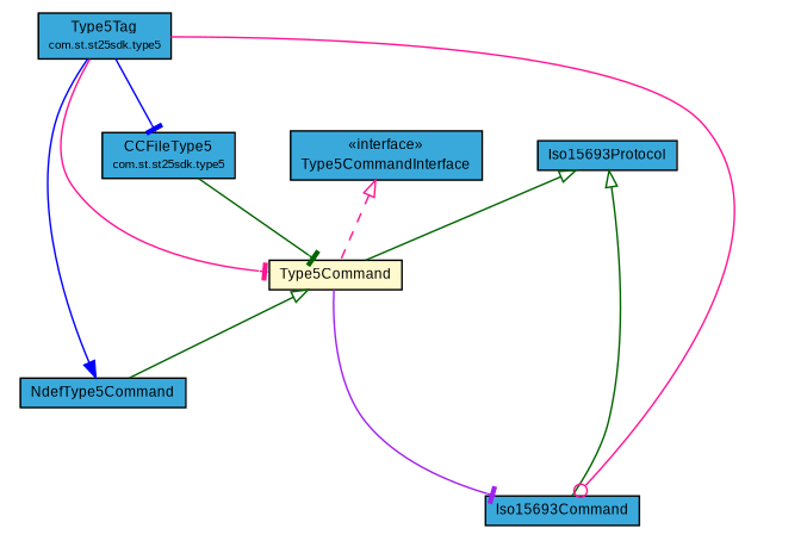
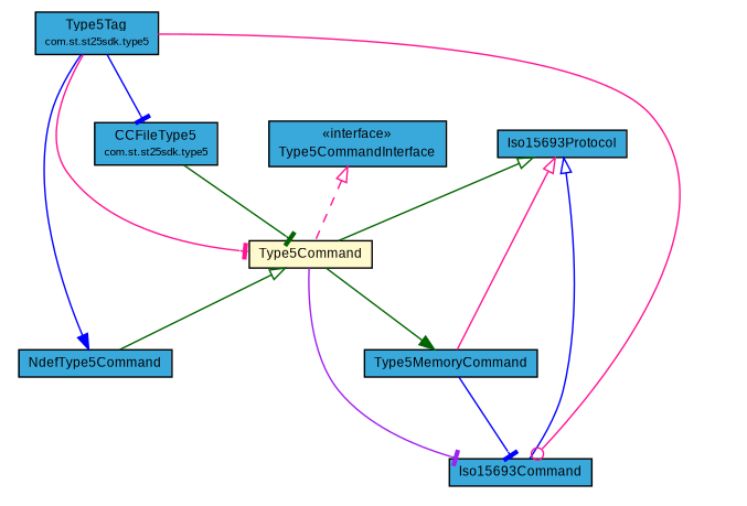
  digraph {
    nodesep=0.25
    ranksep=0.5
    node [fontcolor=black fontname=arial fontsize=9.0 shape=plaintext]
    edge [color=blue fontcolor="#002052" fontname=arial fontsize=10.0 headport=p labelfontname=arial labelfontsize=10 tailport=p]
+   n1 [label=<<table title="com.st.st25sdk.command.Type5MemoryCommand" border="0" cellborder="1" cellspacing="0" cellpadding="2" port="p" bgcolor="#39a9dc" href="./Type5MemoryCommand.html"> 		<tr><td><table border="0" cellspacing="0" cellpadding="1"> <tr><td align="center" balign="center"> Type5MemoryCommand </td></tr> 		</table></td></tr> 		</table>>]
    n2 [label=<<table title="com.st.st25sdk.command.Iso15693Command" border="0" cellborder="1" cellspacing="0" cellpadding="2" port="p" bgcolor="#39a9dc" href="./Iso15693Command.html"> 		<tr><td><table border="0" cellspacing="0" cellpadding="1"> <tr><td align="center" balign="center"> Iso15693Command </td></tr> 		</table></td></tr> 		</table>>]
    n3 [label=<<table title="com.st.st25sdk.command.Type5CommandInterface" border="0" cellborder="1" cellspacing="0" cellpadding="2" port="p" bgcolor="#39a9dc" href="./Type5CommandInterface.html"> 		<tr><td><table border="0" cellspacing="0" cellpadding="1"> <tr><td align="center" balign="center"> &#171;interface&#187; </td></tr> <tr><td align="center" balign="center"> Type5CommandInterface </td></tr> 		</table></td></tr> 		</table>>]
    n4 [label=<<table title="com.st.st25sdk.command.Type5Command" border="0" cellborder="1" cellspacing="0" cellpadding="2" port="p" bgcolor="lemonChiffon" href="./Type5Command.html"> 		<tr><td><table border="0" cellspacing="0" cellpadding="1"> <tr><td align="center" balign="center"> Type5Command </td></tr> 		</table></td></tr> 		</table>>]
    n5 [label=<<table title="com.st.st25sdk.command.NdefType5Command" border="0" cellborder="1" cellspacing="0" cellpadding="2" port="p" bgcolor="#39a9dc" href="./NdefType5Command.html"> 		<tr><td><table border="0" cellspacing="0" cellpadding="1"> <tr><td align="center" balign="center"> NdefType5Command </td></tr> 		</table></td></tr> 		</table>>]
    n6 [label=<<table title="com.st.st25sdk.command.Iso15693Protocol" border="0" cellborder="1" cellspacing="0" cellpadding="2" port="p" bgcolor="#39a9dc" href="./Iso15693Protocol.html"> 		<tr><td><table border="0" cellspacing="0" cellpadding="1"> <tr><td align="center" balign="center"> Iso15693Protocol </td></tr> 		</table></td></tr> 		</table>>]
    n7 [label=<<table title="com.st.st25sdk.type5.Type5Tag" border="0" cellborder="1" cellspacing="0" cellpadding="2" port="p" bgcolor="#39a9dc" href="../type5/Type5Tag.html"> 		<tr><td><table border="0" cellspacing="0" cellpadding="1"> <tr><td align="center" balign="center"> Type5Tag </td></tr> <tr><td align="center" balign="center"><font point-size="7.0"> com.st.st25sdk.type5 </font></td></tr> 		</table></td></tr> 		</table>>]
    n8 [label=<<table title="com.st.st25sdk.type5.CCFileType5" border="0" cellborder="1" cellspacing="0" cellpadding="2" port="p" bgcolor="#39a9dc" href="../type5/CCFileType5.html"> 		<tr><td><table border="0" cellspacing="0" cellpadding="1"> <tr><td align="center" balign="center"> CCFileType5 </td></tr> <tr><td align="center" balign="center"><font point-size="7.0"> com.st.st25sdk.type5 </font></td></tr> 		</table></td></tr> 		</table>>]
+   n1 -> n2 [arrowhead=tee]
    n3 -> n4 [arrowtail=empty color=deeppink dir=back fontsize=10 style=dashed fontcolor=""]
+   n4 -> n1 [arrowhead=normal color=darkgreen]
    n4 -> n2 [arrowhead=tee color=purple]
    n4 -> n5 [arrowtail=empty color=darkgreen dir=back fontsize=10 fontcolor=""]
-   n6 -> n2 [arrowtail=empty color=darkgreen dir=back fontsize=10 fontcolor=""]
+   n6 -> n1 [arrowtail=empty color=deeppink dir=back fontsize=10 fontcolor=""]
+   n6 -> n2 [arrowtail=empty dir=back fontsize=10 fontcolor=""]
    n6 -> n4 [arrowtail=empty color=darkgreen dir=back fontsize=10 fontcolor=""]
    n7 -> n2 [arrowhead=odot color=deeppink]
    n7 -> n4 [arrowhead=tee color=deeppink]
    n7 -> n5 [arrowhead=normal]
    n7 -> n8 [arrowhead=tee]
    n8 -> n4 [arrowhead=tee color=darkgreen]
  }
